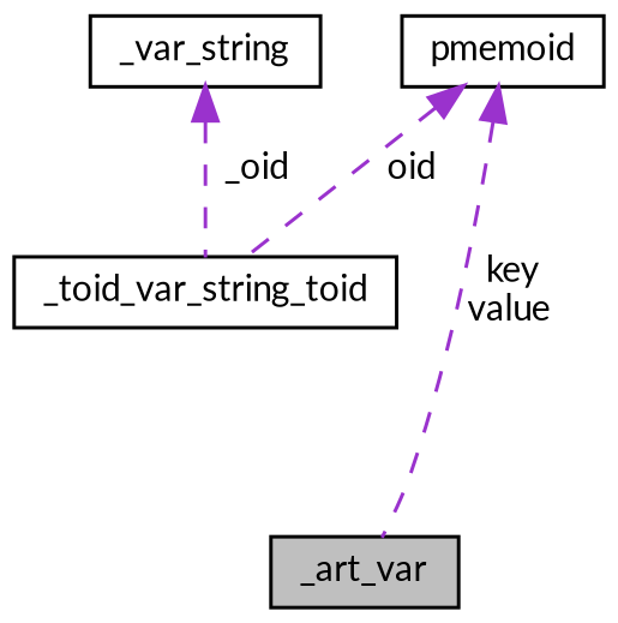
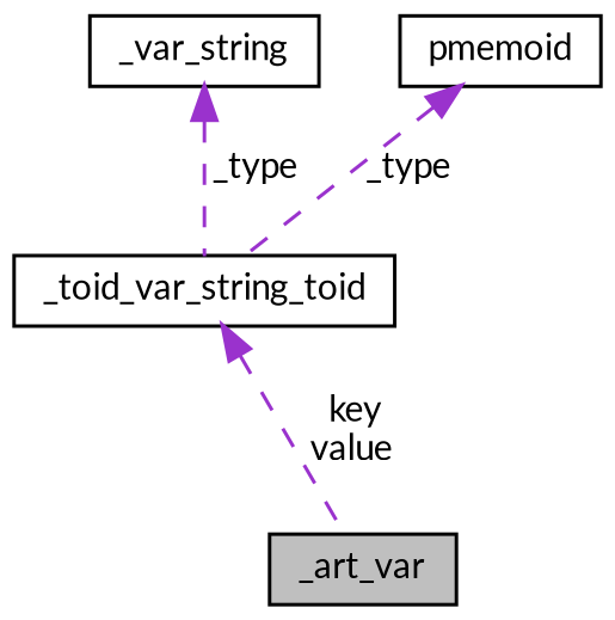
  digraph {
    fontname=Lato
    node [color=black fillcolor=white fontname=Lato fontsize=10 shape=record style=filled]
    edge [color=darkorchid3 dir=back fontname=Lato fontsize=10 labelfontname=Helvetica labelfontsize=10 style=dashed]
    n1 [fillcolor=grey75 fontcolor=black height=0.2 label=_art_var width=0.4]
    n2 [height=0.2 label=_toid_var_string_toid width=0.4]
    n3 [height=0.2 label=_var_string width=0.4]
    n4 [height=0.2 label=pmemoid width=0.4]
-   n4 -> n1 [label=" key\nvalue"]
-   n3 -> n2 [label=" _oid"]
-   n4 -> n2 [label=" oid"]
+   n2 -> n1 [label=" key\nvalue"]
+   n3 -> n2 [label=" _type"]
+   n4 -> n2 [label=" _type"]
  }
